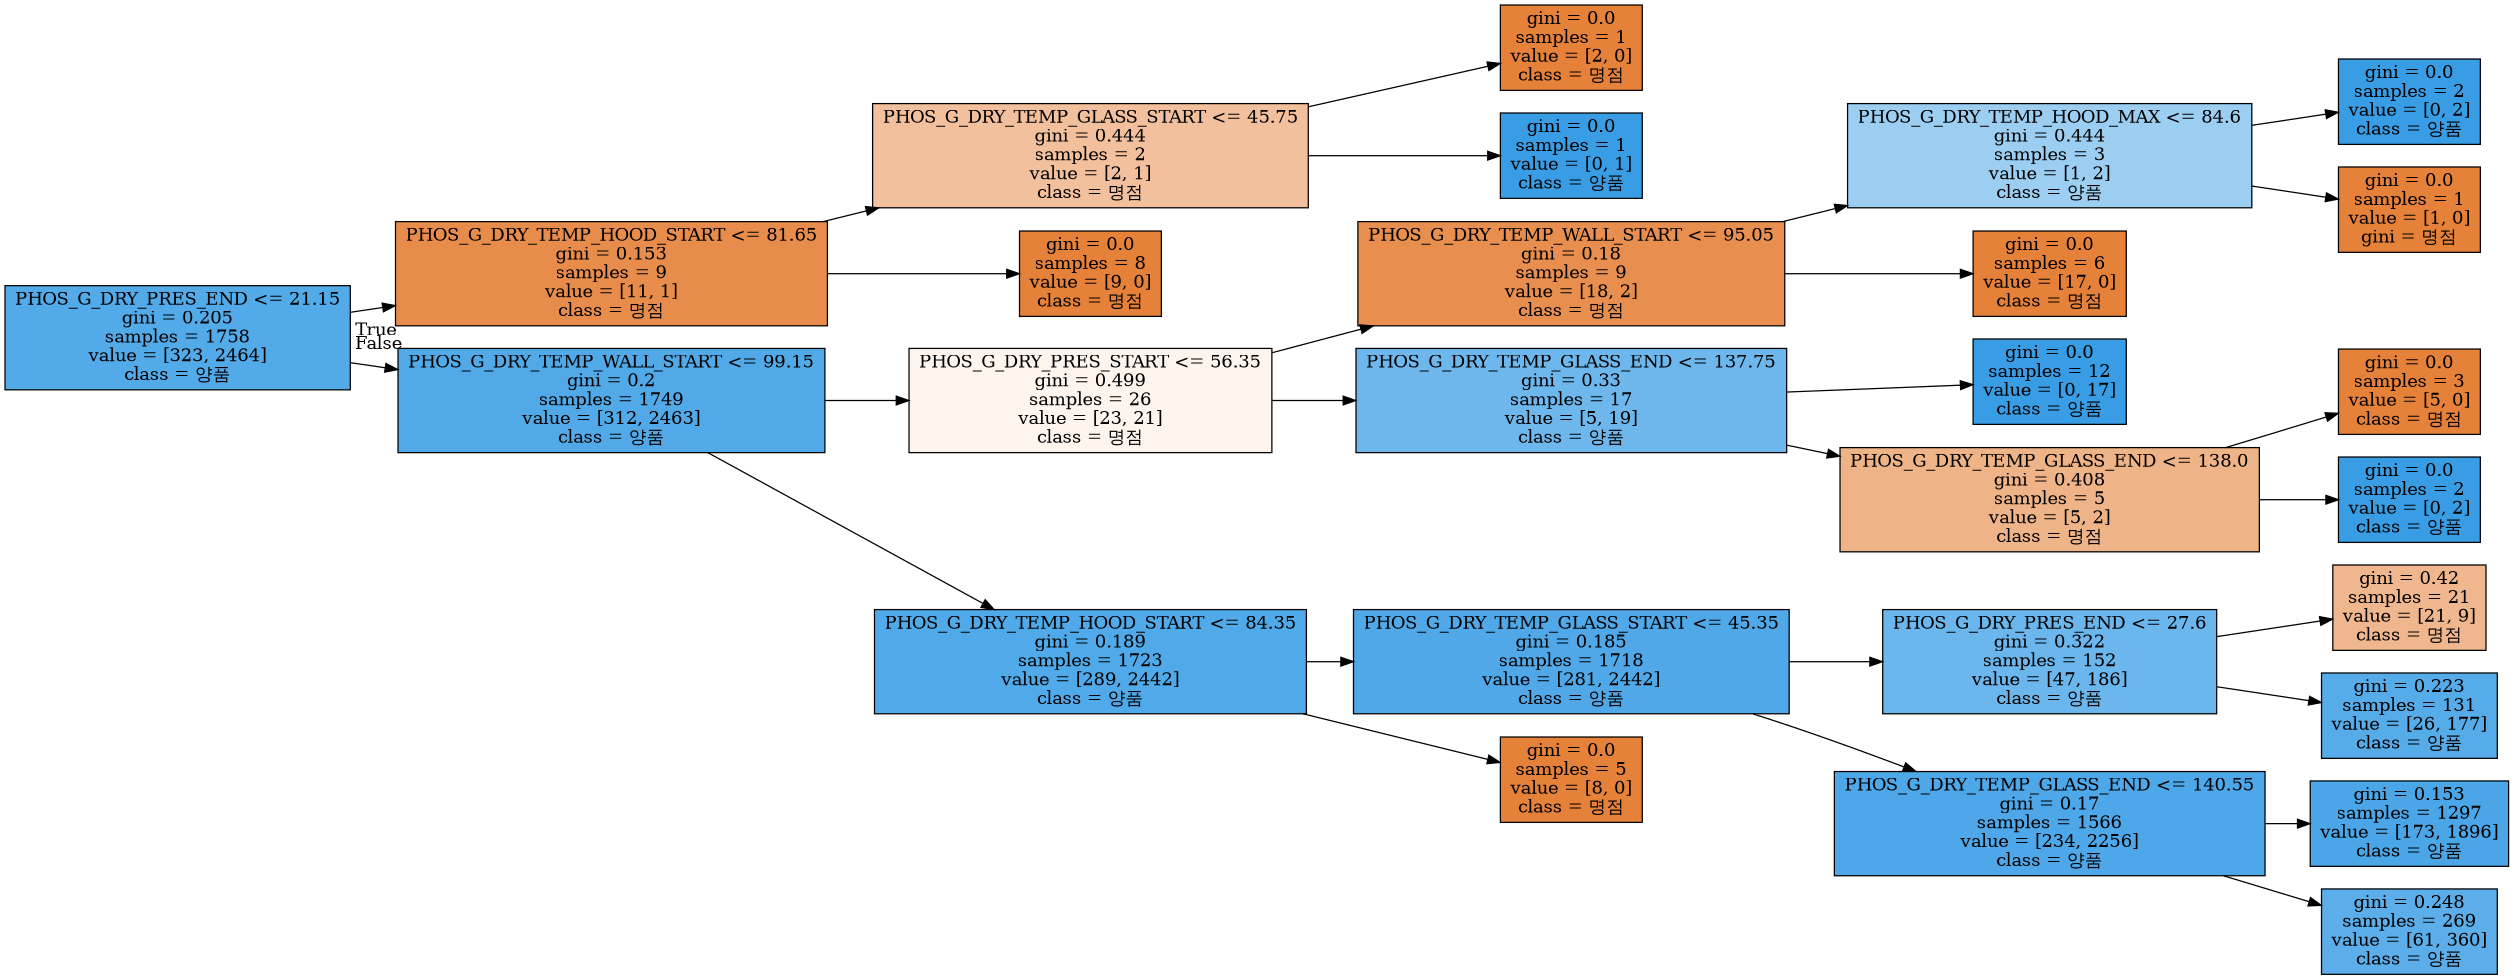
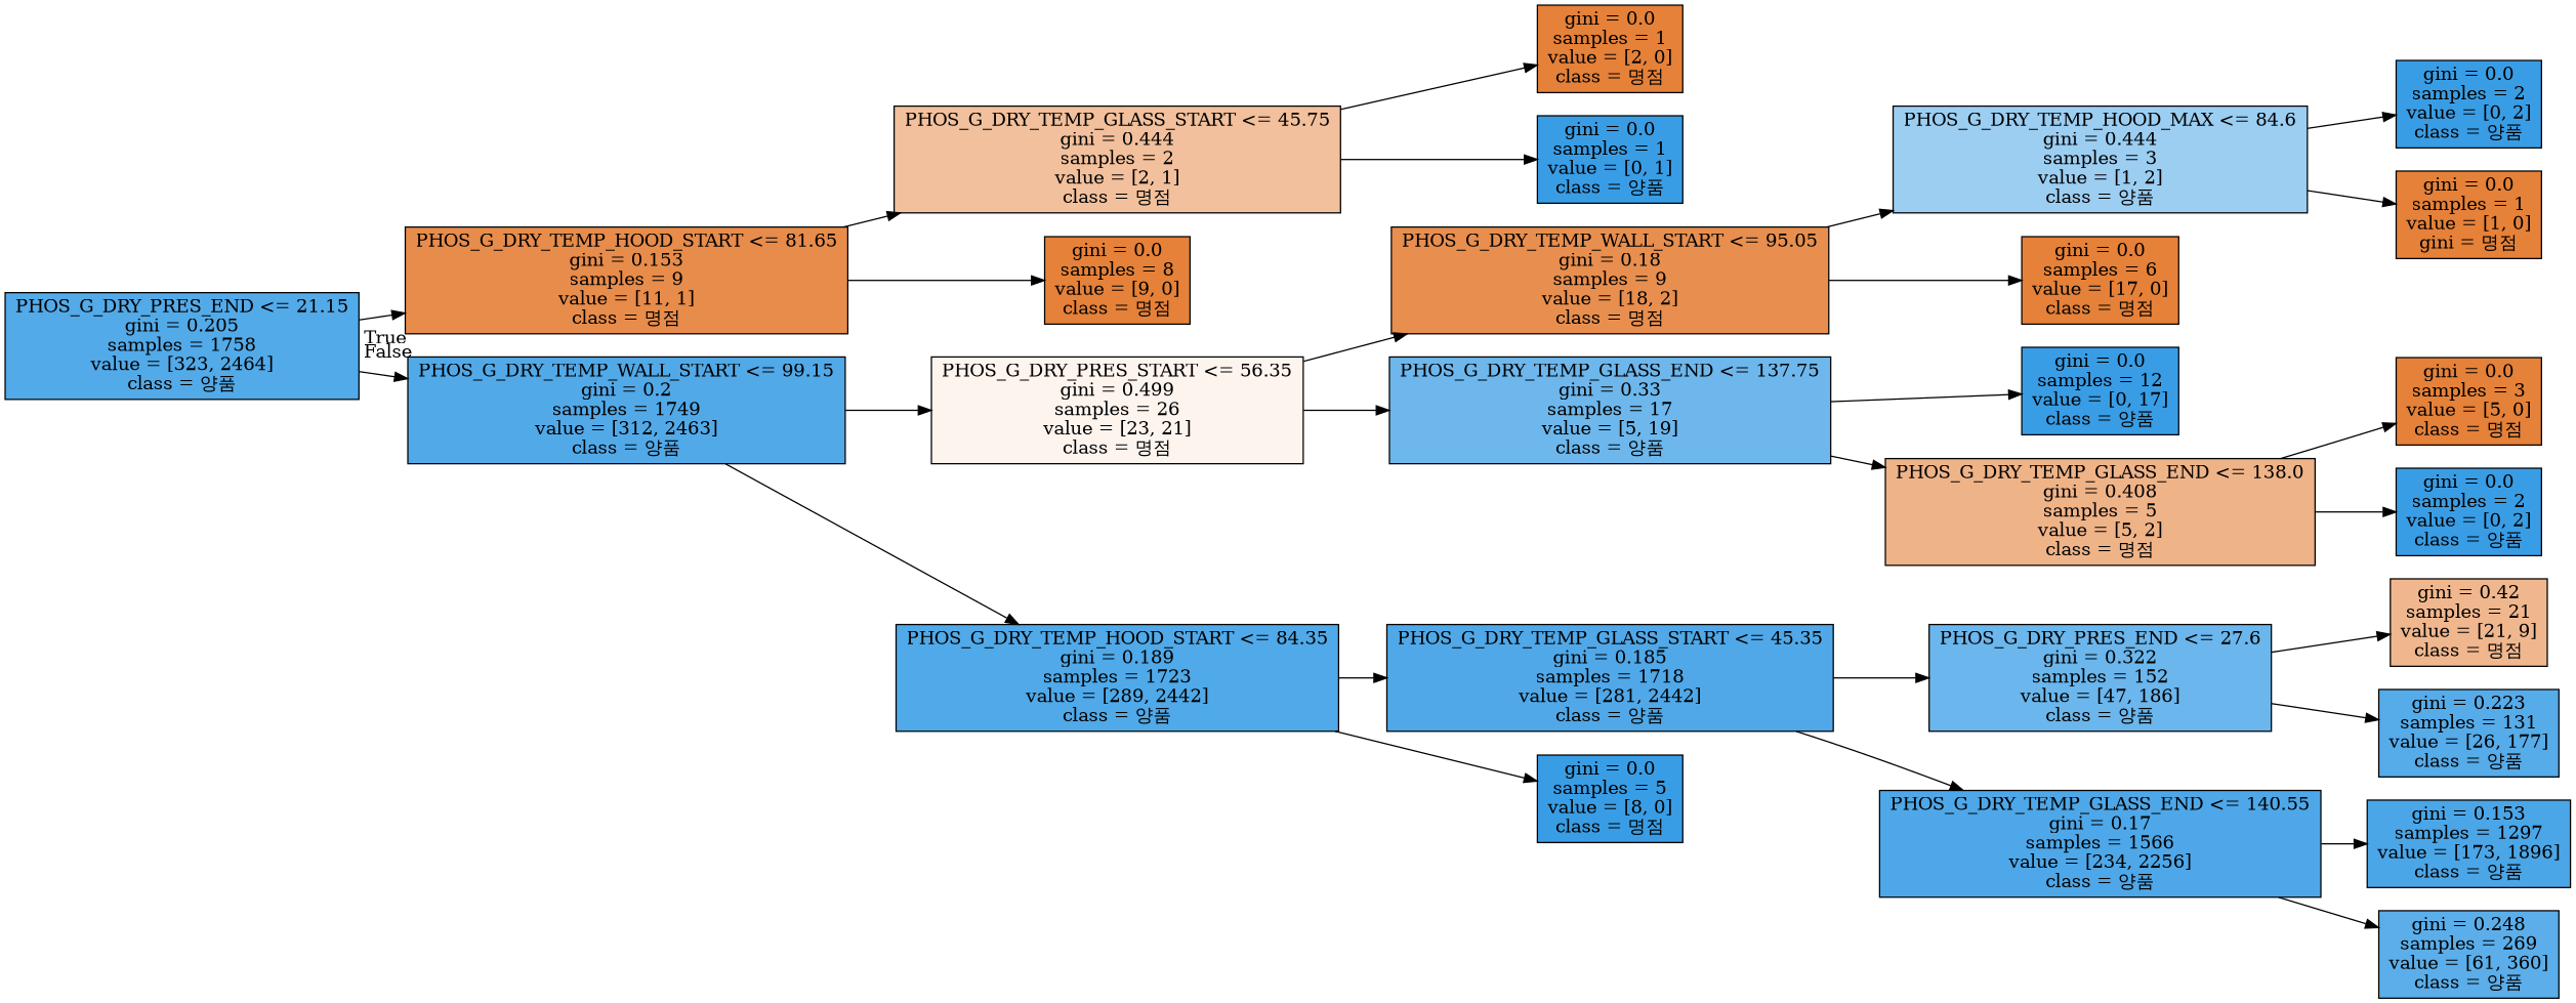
  digraph {
    rankdir=LR
    node [color=black fillcolor="#e58139" shape=box style=filled]
    n1 [fillcolor="#53aae8" label="PHOS_G_DRY_PRES_END <= 21.15\ngini = 0.205\nsamples = 1758\nvalue = [323, 2464]\nclass = 양품"]
    n2 [fillcolor="#e78c4b" label="PHOS_G_DRY_TEMP_HOOD_START <= 81.65\ngini = 0.153\nsamples = 9\nvalue = [11, 1]\nclass = 명점"]
    n3 [fillcolor="#52a9e8" label="PHOS_G_DRY_TEMP_WALL_START <= 99.15\ngini = 0.2\nsamples = 1749\nvalue = [312, 2463]\nclass = 양품"]
    n4 [fillcolor="#f2c09c" label="PHOS_G_DRY_TEMP_GLASS_START <= 45.75\ngini = 0.444\nsamples = 2\nvalue = [2, 1]\nclass = 명점"]
    n5 [label="gini = 0.0\nsamples = 8\nvalue = [9, 0]\nclass = 명점"]
    n6 [fillcolor="#fdf4ee" label="PHOS_G_DRY_PRES_START <= 56.35\ngini = 0.499\nsamples = 26\nvalue = [23, 21]\nclass = 명점"]
    n7 [fillcolor="#50a9e8" label="PHOS_G_DRY_TEMP_HOOD_START <= 84.35\ngini = 0.189\nsamples = 1723\nvalue = [289, 2442]\nclass = 양품"]
    n8 [label="gini = 0.0\nsamples = 1\nvalue = [2, 0]\nclass = 명점"]
    n9 [fillcolor="#399de5" label="gini = 0.0\nsamples = 1\nvalue = [0, 1]\nclass = 양품"]
    n10 [fillcolor="#e88f4f" label="PHOS_G_DRY_TEMP_WALL_START <= 95.05\ngini = 0.18\nsamples = 9\nvalue = [18, 2]\nclass = 명점"]
    n11 [fillcolor="#6db7ec" label="PHOS_G_DRY_TEMP_GLASS_END <= 137.75\ngini = 0.33\nsamples = 17\nvalue = [5, 19]\nclass = 양품"]
    n12 [fillcolor="#50a8e8" label="PHOS_G_DRY_TEMP_GLASS_START <= 45.35\ngini = 0.185\nsamples = 1718\nvalue = [281, 2442]\nclass = 양품"]
-   n13 [label="gini = 0.0\nsamples = 5\nvalue = [8, 0]\nclass = 명점"]
+   n13 [fillcolor="#399de5" label="gini = 0.0\nsamples = 5\nvalue = [8, 0]\nclass = 명점"]
    n14 [fillcolor="#9ccef2" label="PHOS_G_DRY_TEMP_HOOD_MAX <= 84.6\ngini = 0.444\nsamples = 3\nvalue = [1, 2]\nclass = 양품"]
    n15 [label="gini = 0.0\nsamples = 6\nvalue = [17, 0]\nclass = 명점"]
    n16 [fillcolor="#399de5" label="gini = 0.0\nsamples = 12\nvalue = [0, 17]\nclass = 양품"]
    n17 [fillcolor="#efb388" label="PHOS_G_DRY_TEMP_GLASS_END <= 138.0\ngini = 0.408\nsamples = 5\nvalue = [5, 2]\nclass = 명점"]
    n18 [fillcolor="#399de5" label="gini = 0.0\nsamples = 2\nvalue = [0, 2]\nclass = 양품"]
    n19 [label="gini = 0.0\nsamples = 1\nvalue = [1, 0]\ngini = 명점"]
    n20 [label="gini = 0.0\nsamples = 3\nvalue = [5, 0]\nclass = 명점"]
    n21 [fillcolor="#399de5" label="gini = 0.0\nsamples = 2\nvalue = [0, 2]\nclass = 양품"]
    n22 [fillcolor="#6bb6ec" label="PHOS_G_DRY_PRES_END <= 27.6\ngini = 0.322\nsamples = 152\nvalue = [47, 186]\nclass = 양품"]
    n23 [fillcolor="#4ea7e8" label="PHOS_G_DRY_TEMP_GLASS_END <= 140.55\ngini = 0.17\nsamples = 1566\nvalue = [234, 2256]\nclass = 양품"]
    n24 [fillcolor="#f0b78e" label="gini = 0.42\nsamples = 21\nvalue = [21, 9]\nclass = 명점"]
    n25 [fillcolor="#56abe9" label="gini = 0.223\nsamples = 131\nvalue = [26, 177]\nclass = 양품"]
    n26 [fillcolor="#4ba6e7" label="gini = 0.153\nsamples = 1297\nvalue = [173, 1896]\nclass = 양품"]
    n27 [fillcolor="#5baee9" label="gini = 0.248\nsamples = 269\nvalue = [61, 360]\nclass = 양품"]
    n1 -> n2 [headlabel=True labelangle=45 labeldistance=2.5]
    n1 -> n3 [headlabel=False labelangle=-45 labeldistance=2.5]
    n2 -> n4
    n2 -> n5
    n3 -> n6
    n3 -> n7
    n4 -> n8
    n4 -> n9
    n6 -> n10
    n6 -> n11
    n7 -> n12
    n7 -> n13
    n10 -> n14
    n10 -> n15
    n11 -> n16
    n11 -> n17
    n12 -> n22
    n12 -> n23
    n14 -> n18
    n14 -> n19
    n17 -> n20
    n17 -> n21
    n22 -> n24
    n22 -> n25
    n23 -> n26
    n23 -> n27
  }
